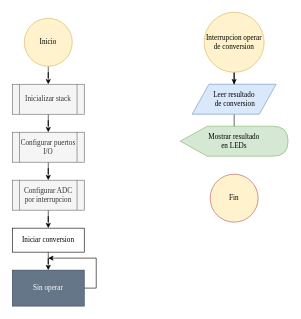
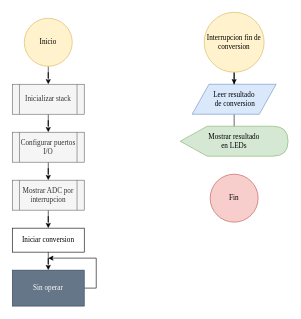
  <mxCell id="0" />
  <mxCell id="1" parent="0" />
  <mxCell id="2" value="" style="edgeStyle=orthogonalEdgeStyle;rounded=0;orthogonalLoop=1;jettySize=auto;html=1;fontFamily=Fira Code;" parent="1" source="3" target="5" edge="1"><mxGeometry relative="1" as="geometry" /></mxCell>
  <mxCell id="3" value="Inicio&lt;br&gt;" style="ellipse;whiteSpace=wrap;html=1;aspect=fixed;fillColor=#fff2cc;strokeColor=#d6b656;fontStyle=0;fontFamily=Fira Code;" parent="1" vertex="1"><mxGeometry x="40" y="30" width="80" height="80" as="geometry" /></mxCell>
  <mxCell id="4" style="edgeStyle=orthogonalEdgeStyle;rounded=0;orthogonalLoop=1;jettySize=auto;html=1;exitX=0.5;exitY=1;exitDx=0;exitDy=0;fontStyle=0;fontFamily=Fira Code;" parent="1" source="5" target="7" edge="1"><mxGeometry relative="1" as="geometry"><mxPoint x="80" y="240" as="targetPoint" /></mxGeometry></mxCell>
  <mxCell id="5" value="Inicializar stack" style="shape=process;whiteSpace=wrap;html=1;backgroundOutline=1;fillColor=#f5f5f5;strokeColor=#666666;fontColor=#333333;fontStyle=0;fontFamily=Fira Code;" parent="1" vertex="1"><mxGeometry x="20" y="140" width="120" height="50" as="geometry" /></mxCell>
  <mxCell id="6" style="edgeStyle=orthogonalEdgeStyle;rounded=0;orthogonalLoop=1;jettySize=auto;html=1;exitX=0.5;exitY=1;exitDx=0;exitDy=0;fontStyle=0;fontFamily=Fira Code;" parent="1" source="7" target="9" edge="1"><mxGeometry relative="1" as="geometry"><mxPoint x="80" y="320" as="targetPoint" /></mxGeometry></mxCell>
  <mxCell id="7" value="Configurar puertos I/O" style="shape=process;whiteSpace=wrap;html=1;backgroundOutline=1;fillColor=#f5f5f5;strokeColor=#666666;fontColor=#333333;fontStyle=0;fontFamily=Fira Code;" parent="1" vertex="1"><mxGeometry x="20" y="220" width="120" height="50" as="geometry" /></mxCell>
  <mxCell id="8" style="edgeStyle=orthogonalEdgeStyle;rounded=0;orthogonalLoop=1;jettySize=auto;html=1;exitX=0.5;exitY=1;exitDx=0;exitDy=0;fontStyle=0;fontFamily=Fira Code;" parent="1" source="9" target="11" edge="1"><mxGeometry relative="1" as="geometry"><mxPoint x="80" y="410" as="targetPoint" /></mxGeometry></mxCell>
- <mxCell id="9" value="Configurar ADC por interrupcion" style="shape=process;whiteSpace=wrap;html=1;backgroundOutline=1;fillColor=#f5f5f5;strokeColor=#666666;fontColor=#333333;fontStyle=0;fontFamily=Fira Code;" parent="1" vertex="1"><mxGeometry x="20" y="300" width="120" height="50" as="geometry" /></mxCell>
+ <mxCell id="9" value="Mostrar ADC por interrupcion" style="shape=process;whiteSpace=wrap;html=1;backgroundOutline=1;fillColor=#f5f5f5;strokeColor=#666666;fontColor=#333333;fontStyle=0;fontFamily=Fira Code;" parent="1" vertex="1"><mxGeometry x="20" y="300" width="120" height="50" as="geometry" /></mxCell>
  <mxCell id="10" value="" style="edgeStyle=orthogonalEdgeStyle;rounded=0;orthogonalLoop=1;jettySize=auto;html=1;fontFamily=Fira Code;fontStyle=0" parent="1" source="11" target="15" edge="1"><mxGeometry relative="1" as="geometry" /></mxCell>
  <mxCell id="11" value="Iniciar conversion" style="rounded=0;whiteSpace=wrap;html=1;fontStyle=0;fontFamily=Fira Code;" parent="1" vertex="1"><mxGeometry x="20" y="380" width="120" height="40" as="geometry" /></mxCell>
  <mxCell id="12" value="" style="edgeStyle=orthogonalEdgeStyle;rounded=0;orthogonalLoop=1;jettySize=auto;html=1;fontStyle=0;fontFamily=Fira Code;" parent="1" source="13" edge="1"><mxGeometry relative="1" as="geometry"><mxPoint x="390.029" y="220" as="targetPoint" /></mxGeometry></mxCell>
  <mxCell id="13" value="Leer resultado&lt;br&gt;&amp;nbsp;de conversion" style="shape=parallelogram;perimeter=parallelogramPerimeter;whiteSpace=wrap;html=1;fillColor=#dae8fc;strokeColor=#6c8ebf;fontStyle=0;fontFamily=Fira Code;" parent="1" vertex="1"><mxGeometry x="320" y="140" width="140" height="50" as="geometry" /></mxCell>
  <mxCell id="14" style="edgeStyle=orthogonalEdgeStyle;rounded=0;orthogonalLoop=1;jettySize=auto;html=1;exitX=1;exitY=0.5;exitDx=0;exitDy=0;fontFamily=Fira Code;fontStyle=0" parent="1" source="15" edge="1"><mxGeometry relative="1" as="geometry"><mxPoint x="80" y="430" as="targetPoint" /><Array as="points"><mxPoint x="160" y="480" /><mxPoint x="160" y="430" /></Array></mxGeometry></mxCell>
  <mxCell id="15" value="Sin operar" style="rounded=0;whiteSpace=wrap;html=1;fillColor=#647687;strokeColor=#314354;fontColor=#ffffff;fontFamily=Fira Code;fontStyle=0" parent="1" vertex="1"><mxGeometry x="20" y="450" width="120" height="60" as="geometry" /></mxCell>
  <mxCell id="16" value="Mostrar resultado &lt;br&gt;en LEDs" style="shape=display;whiteSpace=wrap;html=1;fillColor=#d5e8d4;strokeColor=#82b366;fontFamily=Fira Code;fontStyle=0" parent="1" vertex="1"><mxGeometry x="300" y="210" width="180" height="50" as="geometry" /></mxCell>
  <mxCell id="17" value="" style="edgeStyle=orthogonalEdgeStyle;rounded=0;orthogonalLoop=1;jettySize=auto;html=1;fontFamily=Fira Code;fontStyle=0" parent="1" source="18" target="13" edge="1"><mxGeometry relative="1" as="geometry" /></mxCell>
- <mxCell id="18" value="Interrupcion operar de conversion" style="ellipse;whiteSpace=wrap;html=1;aspect=fixed;fillColor=#fff2cc;strokeColor=#d6b656;fontFamily=Fira Code;fontStyle=0" parent="1" vertex="1"><mxGeometry x="340" y="20" width="100" height="100" as="geometry" /></mxCell>
- <mxCell id="19" value="Fin" style="ellipse;whiteSpace=wrap;html=1;aspect=fixed;fillColor=#fff2cc;strokeColor=#b85450;fontFamily=Fira Code;fontStyle=0;" parent="1" vertex="1"><mxGeometry x="350" y="290" width="80" height="80" as="geometry" /></mxCell>
+ <mxCell id="18" value="Interrupcion fin de conversion" style="ellipse;whiteSpace=wrap;html=1;aspect=fixed;fillColor=#fff2cc;strokeColor=#d6b656;fontFamily=Fira Code;fontStyle=0" parent="1" vertex="1"><mxGeometry x="340" y="20" width="100" height="100" as="geometry" /></mxCell>
+ <mxCell id="19" value="Fin" style="ellipse;whiteSpace=wrap;html=1;aspect=fixed;fillColor=#f8cecc;strokeColor=#b85450;fontFamily=Fira Code;fontStyle=0" parent="1" vertex="1"><mxGeometry x="350" y="290" width="80" height="80" as="geometry" /></mxCell>
